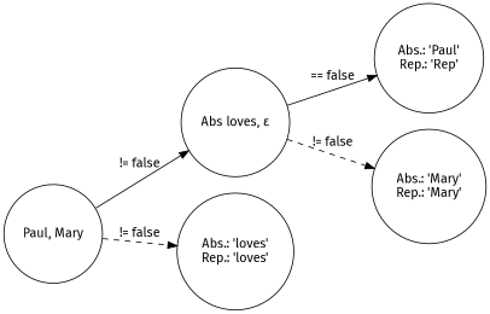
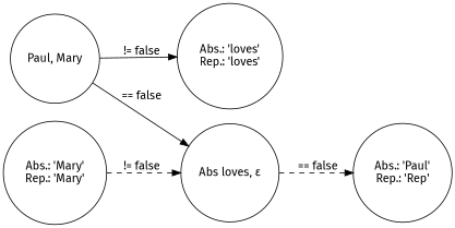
  digraph {
    fontname="Fira Sans"
    rankdir=LR
    node [fontname="Fira Sans" shape=circle]
    edge [fontname="Fira Sans"]
    n1 [label="Paul, Mary"]
    n2 [label="Abs loves, ε"]
    n3 [label="Abs.: 'loves'\nRep.: 'loves'"]
    n4 [label="Abs.: 'Paul'\nRep.: 'Rep'"]
    n5 [label="Abs.: 'Mary'\nRep.: 'Mary'"]
-   n1 -> n2 [label="!= false"]
-   n1 -> n3 [label="!= false" style=dashed]
-   n2 -> n4 [label="== false"]
-   n2 -> n5 [label="!= false" style=dashed]
+   n1 -> n2 [label="== false"]
+   n1 -> n3 [label="!= false" style=solid]
+   n2 -> n4 [label="== false" style=dashed]
+   n5 -> n2 [label="!= false" style=dashed]
  }
